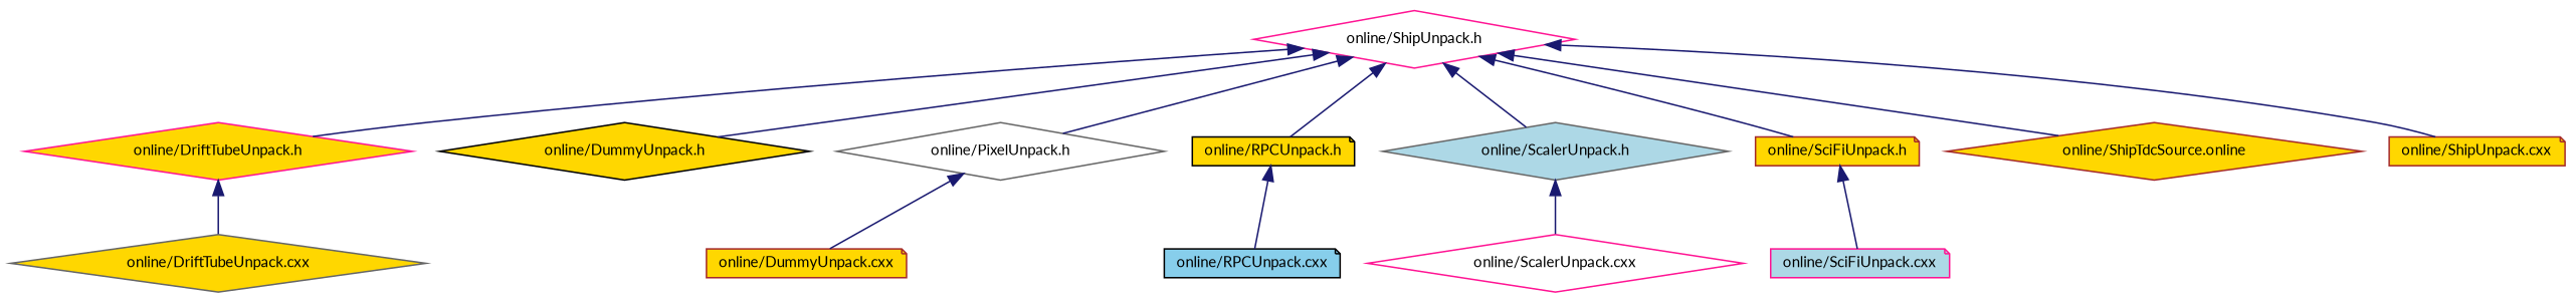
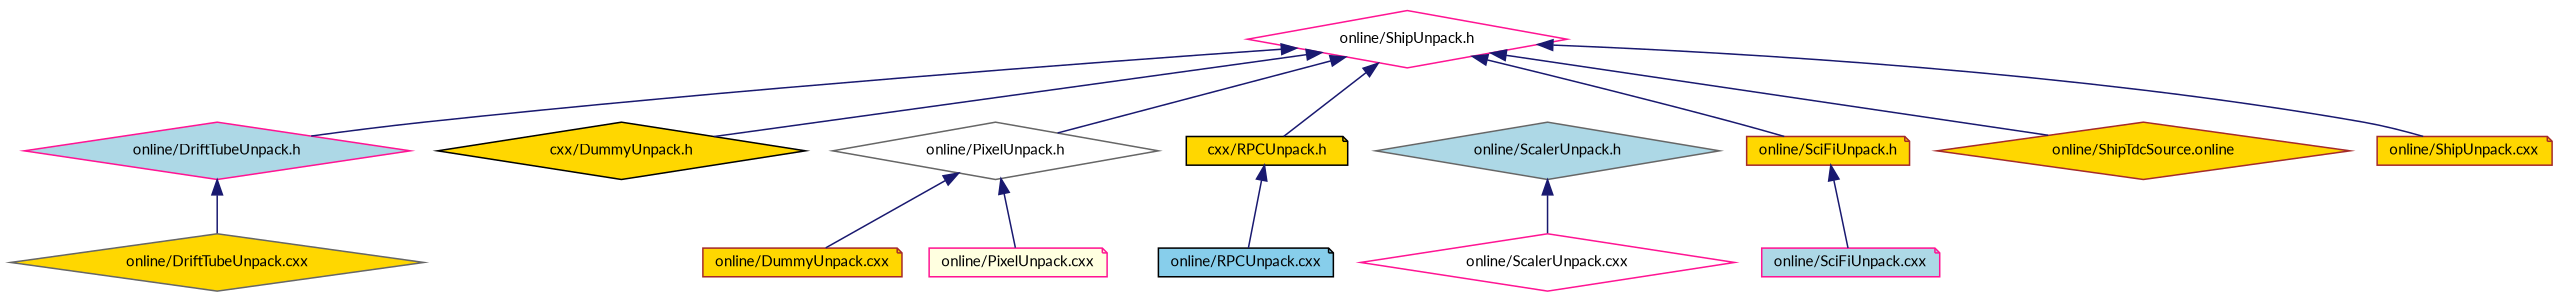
  digraph {
    fontname=Lato
    node [color=deeppink fillcolor=gold fontname=Lato fontsize=10 shape=diamond style=filled]
    edge [color=midnightblue dir=back fontname=Lato fontsize=10 labelfontname=Helvetica labelfontsize=10 style=solid]
    n1 [fillcolor=white fontcolor=black height=0.2 label="online/ShipUnpack.h" width=0.4]
-   n2 [height=0.2 label="online/DriftTubeUnpack.h" width=0.4]
-   n3 [color=black height=0.2 label="online/DummyUnpack.h" width=0.4]
+   n2 [fillcolor=lightblue height=0.2 label="online/DriftTubeUnpack.h" width=0.4]
+   n3 [color=black height=0.2 label="cxx/DummyUnpack.h" width=0.4]
    n4 [color=gray40 fillcolor=white height=0.2 label="online/PixelUnpack.h" width=0.4]
-   n5 [color=black height=0.2 label="online/RPCUnpack.h" shape=note width=0.4]
+   n5 [color=black height=0.2 label="cxx/RPCUnpack.h" shape=note width=0.4]
    n6 [color=gray40 fillcolor=lightblue height=0.2 label="online/ScalerUnpack.h" width=0.4]
    n7 [color=brown height=0.2 label="online/SciFiUnpack.h" shape=note width=0.4]
    n8 [color=brown height=0.2 label="online/ShipTdcSource.online" width=0.4]
    n9 [color=brown height=0.2 label="online/ShipUnpack.cxx" shape=note width=0.4]
    n10 [color=gray40 height=0.2 label="online/DriftTubeUnpack.cxx" width=0.4]
    n11 [color=brown height=0.2 label="online/DummyUnpack.cxx" shape=note width=0.4]
+   n12 [fillcolor=lightyellow height=0.2 label="online/PixelUnpack.cxx" shape=note width=0.4]
    n13 [color=black fillcolor=skyblue height=0.2 label="online/RPCUnpack.cxx" shape=note width=0.4]
    n14 [fillcolor=white height=0.2 label="online/ScalerUnpack.cxx" width=0.4]
    n15 [fillcolor=lightblue height=0.2 label="online/SciFiUnpack.cxx" shape=note width=0.4]
    n1 -> n2
    n1 -> n3
    n1 -> n4
    n1 -> n5
-   n1 -> n6
    n1 -> n7
    n1 -> n8
    n1 -> n9
    n2 -> n10
    n4 -> n11
+   n4 -> n12
    n5 -> n13
    n6 -> n14
    n7 -> n15
  }
